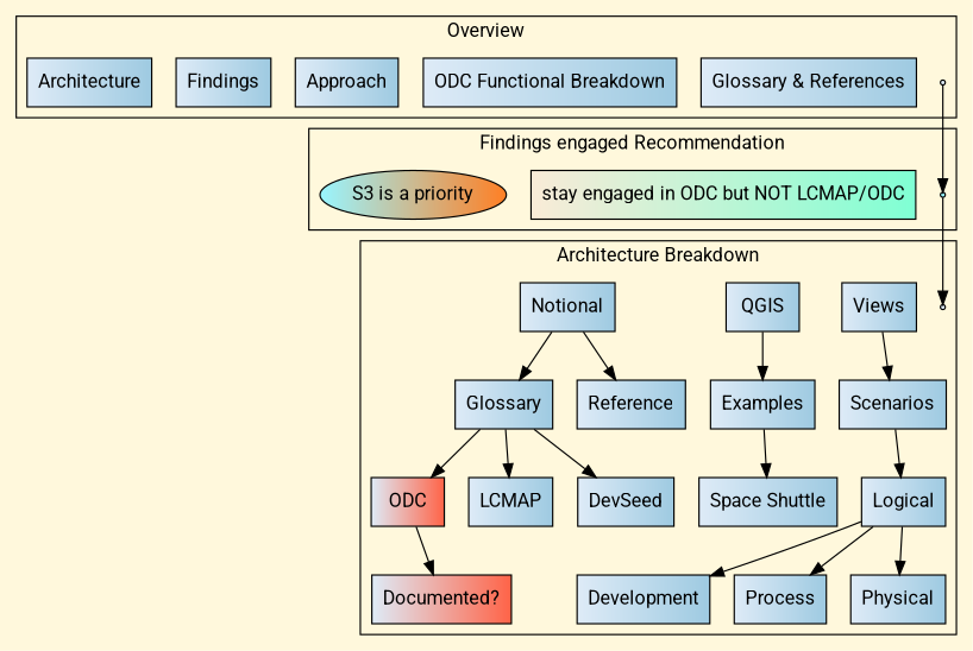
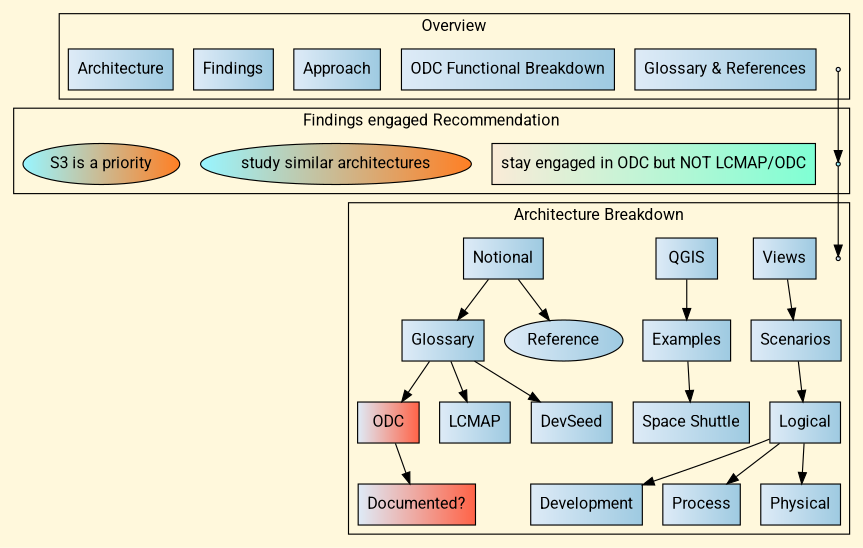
  digraph {
    bgcolor=cornsilk
    fontname=Roboto
    node [fillcolor="/blues3/1:/blues3/2" fontname=Roboto shape=box style=filled]
    edge [fontname=Roboto]
    c0 [shape=point]
    "Glossary & References"
    "ODC Functional Breakdown"
    Approach
    Findings
    Architecture
    c1 [fillcolor="cadetblue1:chocolate1" shape=point]
    "stay engaged in ODC but NOT LCMAP/ODC" [fillcolor="antiquewhite:aquamarine"]
+   "study similar architectures" [fillcolor="cadetblue1:chocolate1" shape=ellipse]
    "S3 is a priority" [fillcolor="cadetblue1:chocolate1" shape=ellipse]
    c2 [shape=point]
    "Documented?" [fillcolor="/blues3/1:tomato"]
    Views
    Scenarios
    Examples
    QGIS
    "Space Shuttle"
    n18 [label=Glossary]
    ODC [fillcolor="/blues3/1:tomato"]
    LCMAP
    DevSeed
-   Reference
+   Reference [shape=ellipse]
    Notional
    Logical
    Development
    Process
    Physical
    subgraph cluster_1 {
      fontcolor=black
      label=Overview
      c0
      "Glossary & References"
      "ODC Functional Breakdown"
      Approach
      Findings
      Architecture
    }
    subgraph cluster_2 {
      fontcolor=black
      label="Findings engaged Recommendation"
      c1
      "stay engaged in ODC but NOT LCMAP/ODC"
+     "study similar architectures"
      "S3 is a priority"
    }
    subgraph cluster_3 {
      fontcolor=black
      label="Architecture Breakdown"
      c2
      "Documented?"
      Views
      Scenarios
      Examples
      QGIS
      "Space Shuttle"
      n18
      ODC
      LCMAP
      DevSeed
      Reference
      Notional
      Logical
      Development
      Process
      Physical
    }
    c0 -> c1
    c1 -> c2
    Views -> Scenarios
    Scenarios -> Logical
    Examples -> "Space Shuttle"
    QGIS -> Examples
    n18 -> ODC
    n18 -> LCMAP
    n18 -> DevSeed
    ODC -> "Documented?"
    Notional -> n18
    Notional -> Reference
    Logical -> Development
    Logical -> Process
    Logical -> Physical
  }
